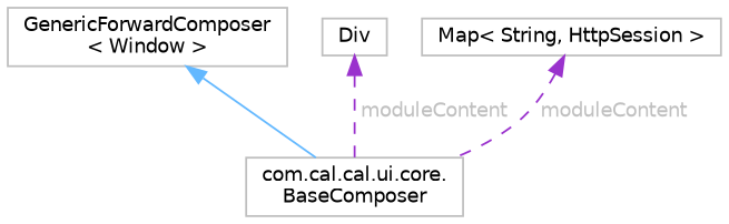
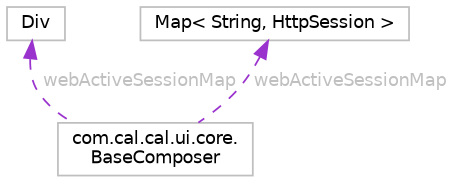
  digraph {
    node [color=grey75 fillcolor=white fontname=Helvetica fontsize=10 shape=box style=filled]
    edge [color=darkorchid3 dir=back fontname=Helvetica fontsize=10 labelfontname=Helvetica labelfontsize=10 style=dashed fontcolor=grey]
    n1 [height=0.2 label="com.cal.cal.ui.core.\lBaseComposer" width=0.4]
-   n2 [height=0.2 label="GenericForwardComposer\l\< Window \>" width=0.4]
    n3 [height=0.2 label=Div width=0.4]
    n4 [height=0.2 label="Map\< String, HttpSession \>" width=0.4]
-   n2 -> n1 [color=steelblue1 style=solid fontcolor=""]
-   n3 -> n1 [label=" moduleContent"]
-   n4 -> n1 [label=" moduleContent"]
+   n3 -> n1 [label=" webActiveSessionMap"]
+   n4 -> n1 [label=" webActiveSessionMap"]
  }
